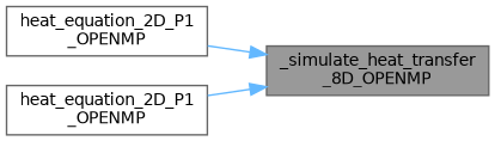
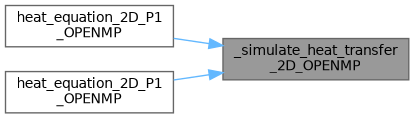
  digraph {
    rankdir=RL
    node [color=grey40 fillcolor=white fontname=Helvetica fontsize=10 shape=box style=filled]
    edge [color=steelblue1 dir=back fontname=Helvetica fontsize=10 labelfontname=Helvetica labelfontsize=10 style=solid]
-   n1 [color=gray40 fillcolor=grey60 fontcolor=black height=0.2 label="_simulate_heat_transfer\l_8D_OPENMP" width=0.4]
+   n1 [color=gray40 fillcolor=grey60 fontcolor=black height=0.2 label="_simulate_heat_transfer\l_2D_OPENMP" width=0.4]
    n2 [height=0.2 label="heat_equation_2D_P1\l_OPENMP" width=0.4]
    n3 [height=0.2 label="heat_equation_2D_P1\l_OPENMP" width=0.4]
    n1 -> n2
    n1 -> n3
  }
